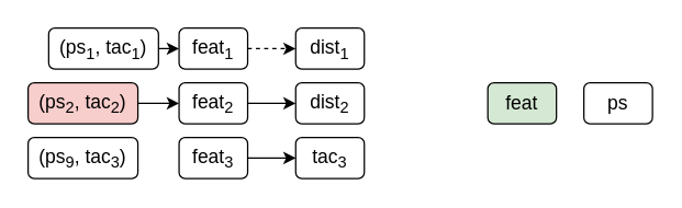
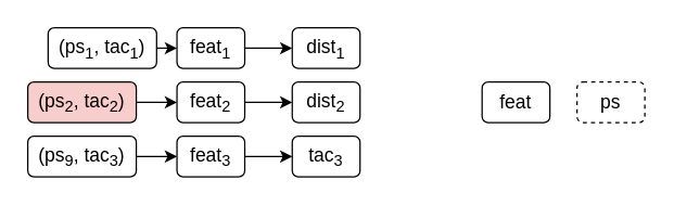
  <mxCell id="0" />
  <mxCell id="1" parent="0" />
  <mxCell id="2" style="edgeStyle=orthogonalEdgeStyle;rounded=0;orthogonalLoop=1;jettySize=auto;html=1;exitX=1;exitY=0.5;exitDx=0;exitDy=0;entryX=0;entryY=0.5;entryDx=0;entryDy=0;" edge="1" parent="1" source="3" target="9"><mxGeometry relative="1" as="geometry" /></mxCell>
  <mxCell id="3" value="&lt;font style=&quot;font-size: 14px;&quot;&gt;(ps&lt;sub style=&quot;&quot;&gt;1&lt;/sub&gt;, tac&lt;sub style=&quot;&quot;&gt;1&lt;/sub&gt;)&lt;/font&gt;" style="rounded=1;whiteSpace=wrap;html=1;" parent="1" vertex="1"><mxGeometry x="35" y="20" width="80" height="30" as="geometry" /></mxCell>
  <mxCell id="4" style="edgeStyle=orthogonalEdgeStyle;rounded=0;orthogonalLoop=1;jettySize=auto;html=1;exitX=1;exitY=0.5;exitDx=0;exitDy=0;" edge="1" parent="1" source="5" target="11"><mxGeometry relative="1" as="geometry" /></mxCell>
  <mxCell id="5" value="&lt;font style=&quot;font-size: 14px;&quot;&gt;(ps&lt;sub style=&quot;&quot;&gt;2&lt;/sub&gt;, tac&lt;sub style=&quot;&quot;&gt;2&lt;/sub&gt;)&lt;/font&gt;" style="rounded=1;whiteSpace=wrap;html=1;fillColor=#f8cecc;" parent="1" vertex="1"><mxGeometry x="20" y="60" width="80" height="30" as="geometry" /></mxCell>
+ <mxCell id="6" style="edgeStyle=orthogonalEdgeStyle;rounded=0;orthogonalLoop=1;jettySize=auto;html=1;exitX=1;exitY=0.5;exitDx=0;exitDy=0;entryX=0;entryY=0.5;entryDx=0;entryDy=0;" edge="1" parent="1" source="7" target="13"><mxGeometry relative="1" as="geometry" /></mxCell>
  <mxCell id="7" value="&lt;font style=&quot;font-size: 14px;&quot;&gt;(ps&lt;sub style=&quot;&quot;&gt;9&lt;/sub&gt;, tac&lt;sub style=&quot;&quot;&gt;3&lt;/sub&gt;)&lt;/font&gt;" style="rounded=1;whiteSpace=wrap;html=1;" vertex="1" parent="1"><mxGeometry x="20" y="100" width="80" height="30" as="geometry" /></mxCell>
- <mxCell id="8" style="edgeStyle=orthogonalEdgeStyle;rounded=0;orthogonalLoop=1;jettySize=auto;html=1;exitX=1;exitY=0.5;exitDx=0;exitDy=0;entryX=0;entryY=0.5;entryDx=0;entryDy=0;dashed=1;" edge="1" parent="1" source="9" target="16"><mxGeometry relative="1" as="geometry" /></mxCell>
+ <mxCell id="8" style="edgeStyle=orthogonalEdgeStyle;rounded=0;orthogonalLoop=1;jettySize=auto;html=1;exitX=1;exitY=0.5;exitDx=0;exitDy=0;entryX=0;entryY=0.5;entryDx=0;entryDy=0;" edge="1" parent="1" source="9" target="16"><mxGeometry relative="1" as="geometry" /></mxCell>
  <mxCell id="9" value="&lt;span style=&quot;font-size: 14px;&quot;&gt;feat&lt;sub&gt;1&lt;/sub&gt;&lt;/span&gt;" style="rounded=1;whiteSpace=wrap;html=1;" vertex="1" parent="1"><mxGeometry x="130" y="20" width="50" height="30" as="geometry" /></mxCell>
  <mxCell id="10" style="edgeStyle=orthogonalEdgeStyle;rounded=0;orthogonalLoop=1;jettySize=auto;html=1;exitX=1;exitY=0.5;exitDx=0;exitDy=0;entryX=0;entryY=0.5;entryDx=0;entryDy=0;" edge="1" parent="1" source="11" target="17"><mxGeometry relative="1" as="geometry" /></mxCell>
  <mxCell id="11" value="&lt;span style=&quot;font-size: 14px;&quot;&gt;feat&lt;sub&gt;2&lt;/sub&gt;&lt;/span&gt;" style="rounded=1;whiteSpace=wrap;html=1;" vertex="1" parent="1"><mxGeometry x="130" y="60" width="50" height="30" as="geometry" /></mxCell>
  <mxCell id="12" style="edgeStyle=orthogonalEdgeStyle;rounded=0;orthogonalLoop=1;jettySize=auto;html=1;exitX=1;exitY=0.5;exitDx=0;exitDy=0;entryX=0;entryY=0.5;entryDx=0;entryDy=0;" edge="1" parent="1" source="13" target="18"><mxGeometry relative="1" as="geometry" /></mxCell>
  <mxCell id="13" value="&lt;span style=&quot;font-size: 14px;&quot;&gt;feat&lt;sub&gt;3&lt;/sub&gt;&lt;/span&gt;" style="rounded=1;whiteSpace=wrap;html=1;" vertex="1" parent="1"><mxGeometry x="130" y="100" width="50" height="30" as="geometry" /></mxCell>
- <mxCell id="14" value="&lt;font style=&quot;font-size: 14px;&quot;&gt;ps&lt;/font&gt;" style="rounded=1;whiteSpace=wrap;html=1;" vertex="1" parent="1"><mxGeometry x="425" y="60" width="50" height="30" as="geometry" /></mxCell>
- <mxCell id="15" value="&lt;span style=&quot;font-size: 14px;&quot;&gt;feat&lt;/span&gt;" style="rounded=1;whiteSpace=wrap;html=1;fillColor=#d5e8d4;" vertex="1" parent="1"><mxGeometry x="355" y="60" width="50" height="30" as="geometry" /></mxCell>
+ <mxCell id="14" value="&lt;font style=&quot;font-size: 14px;&quot;&gt;ps&lt;/font&gt;" style="rounded=1;whiteSpace=wrap;html=1;dashed=1;" vertex="1" parent="1"><mxGeometry x="425" y="60" width="50" height="30" as="geometry" /></mxCell>
+ <mxCell id="15" value="&lt;span style=&quot;font-size: 14px;&quot;&gt;feat&lt;/span&gt;" style="rounded=1;whiteSpace=wrap;html=1;" vertex="1" parent="1"><mxGeometry x="355" y="60" width="50" height="30" as="geometry" /></mxCell>
  <mxCell id="16" value="&lt;span style=&quot;font-size: 14px;&quot;&gt;dist&lt;sub&gt;1&lt;/sub&gt;&lt;/span&gt;" style="rounded=1;whiteSpace=wrap;html=1;" vertex="1" parent="1"><mxGeometry x="215" y="20" width="50" height="30" as="geometry" /></mxCell>
  <mxCell id="17" value="&lt;span style=&quot;font-size: 14px;&quot;&gt;dist&lt;sub&gt;2&lt;/sub&gt;&lt;/span&gt;" style="rounded=1;whiteSpace=wrap;html=1;" vertex="1" parent="1"><mxGeometry x="215" y="60" width="50" height="30" as="geometry" /></mxCell>
  <mxCell id="18" value="&lt;span style=&quot;font-size: 14px;&quot;&gt;tac&lt;sub&gt;3&lt;/sub&gt;&lt;/span&gt;" style="rounded=1;whiteSpace=wrap;html=1;" vertex="1" parent="1"><mxGeometry x="215" y="100" width="50" height="30" as="geometry" /></mxCell>
